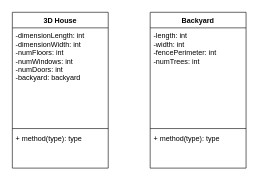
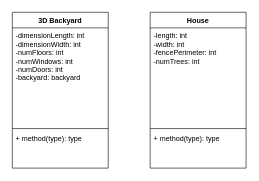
  <mxCell id="0" />
  <mxCell id="1" parent="0" />
- <mxCell id="2" value="3D House" style="swimlane;fontStyle=1;align=center;verticalAlign=top;childLayout=stackLayout;horizontal=1;startSize=26;horizontalStack=0;resizeParent=1;resizeParentMax=0;resizeLast=0;collapsible=1;marginBottom=0;" vertex="1" parent="1"><mxGeometry x="20" y="20" width="160" height="260" as="geometry" /></mxCell>
+ <mxCell id="2" value="3D Backyard" style="swimlane;fontStyle=1;align=center;verticalAlign=top;childLayout=stackLayout;horizontal=1;startSize=26;horizontalStack=0;resizeParent=1;resizeParentMax=0;resizeLast=0;collapsible=1;marginBottom=0;" vertex="1" parent="1"><mxGeometry x="20" y="20" width="160" height="260" as="geometry" /></mxCell>
  <mxCell id="3" value="-dimensionLength: int&#10;-dimensionWidth: int&#10;-numFloors: int&#10;-numWindows: int&#10;-numDoors: int&#10;-backyard: backyard" style="text;strokeColor=none;fillColor=none;align=left;verticalAlign=top;spacingLeft=4;spacingRight=4;overflow=hidden;rotatable=0;points=[[0,0.5],[1,0.5]];portConstraint=eastwest;" vertex="1" parent="2"><mxGeometry y="26" width="160" height="164" as="geometry" /></mxCell>
  <mxCell id="4" value="" style="line;strokeWidth=1;fillColor=none;align=left;verticalAlign=middle;spacingTop=-1;spacingLeft=3;spacingRight=3;rotatable=0;labelPosition=right;points=[];portConstraint=eastwest;" vertex="1" parent="2"><mxGeometry y="190" width="160" height="8" as="geometry" /></mxCell>
  <mxCell id="5" value="+ method(type): type" style="text;strokeColor=none;fillColor=none;align=left;verticalAlign=top;spacingLeft=4;spacingRight=4;overflow=hidden;rotatable=0;points=[[0,0.5],[1,0.5]];portConstraint=eastwest;" vertex="1" parent="2"><mxGeometry y="198" width="160" height="62" as="geometry" /></mxCell>
- <mxCell id="6" value="Backyard" style="swimlane;fontStyle=1;align=center;verticalAlign=top;childLayout=stackLayout;horizontal=1;startSize=26;horizontalStack=0;resizeParent=1;resizeParentMax=0;resizeLast=0;collapsible=1;marginBottom=0;" vertex="1" parent="1"><mxGeometry x="250" y="20" width="160" height="260" as="geometry" /></mxCell>
+ <mxCell id="6" value="House" style="swimlane;fontStyle=1;align=center;verticalAlign=top;childLayout=stackLayout;horizontal=1;startSize=26;horizontalStack=0;resizeParent=1;resizeParentMax=0;resizeLast=0;collapsible=1;marginBottom=0;" vertex="1" parent="1"><mxGeometry x="250" y="20" width="160" height="260" as="geometry" /></mxCell>
  <mxCell id="7" value="-length: int&#10;-width: int&#10;-fencePerimeter: int&#10;-numTrees: int" style="text;strokeColor=none;fillColor=none;align=left;verticalAlign=top;spacingLeft=4;spacingRight=4;overflow=hidden;rotatable=0;points=[[0,0.5],[1,0.5]];portConstraint=eastwest;" vertex="1" parent="6"><mxGeometry y="26" width="160" height="164" as="geometry" /></mxCell>
  <mxCell id="8" value="" style="line;strokeWidth=1;fillColor=none;align=left;verticalAlign=middle;spacingTop=-1;spacingLeft=3;spacingRight=3;rotatable=0;labelPosition=right;points=[];portConstraint=eastwest;" vertex="1" parent="6"><mxGeometry y="190" width="160" height="8" as="geometry" /></mxCell>
  <mxCell id="9" value="+ method(type): type" style="text;strokeColor=none;fillColor=none;align=left;verticalAlign=top;spacingLeft=4;spacingRight=4;overflow=hidden;rotatable=0;points=[[0,0.5],[1,0.5]];portConstraint=eastwest;" vertex="1" parent="6"><mxGeometry y="198" width="160" height="62" as="geometry" /></mxCell>
